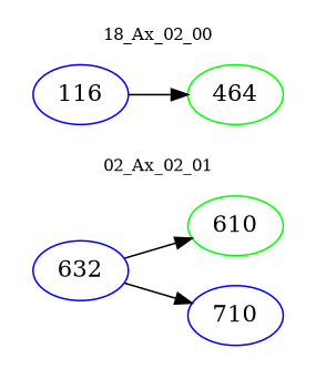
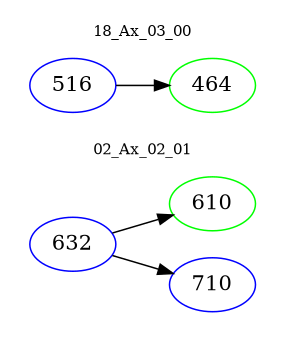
  digraph {
    rankdir=LR
    node [color=blue]
    edge [color=black]
    n1 [label=632]
    n2 [label=710]
    n3 [color=green label=610]
-   n4 [label=116]
+   n4 [label=516]
    n5 [color=green label=464]
    subgraph cluster_1 {
      color=white
      fontsize=10
      label="02_Ax_02_01"
      n1
      n2
      n3
    }
    subgraph cluster_2 {
      color=white
      fontsize=10
-     label="18_Ax_02_00"
+     label="18_Ax_03_00"
      n4
      n5
    }
    n1 -> n2
    n1 -> n3
    n4 -> n5
  }
